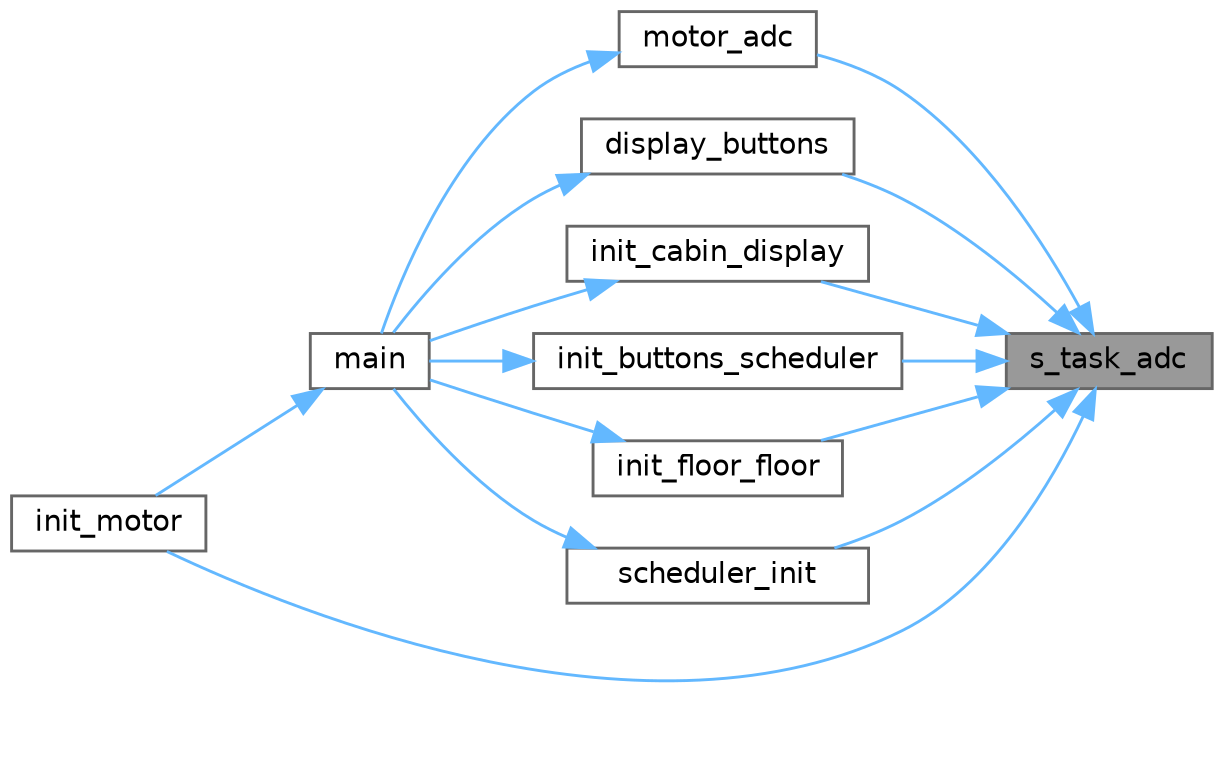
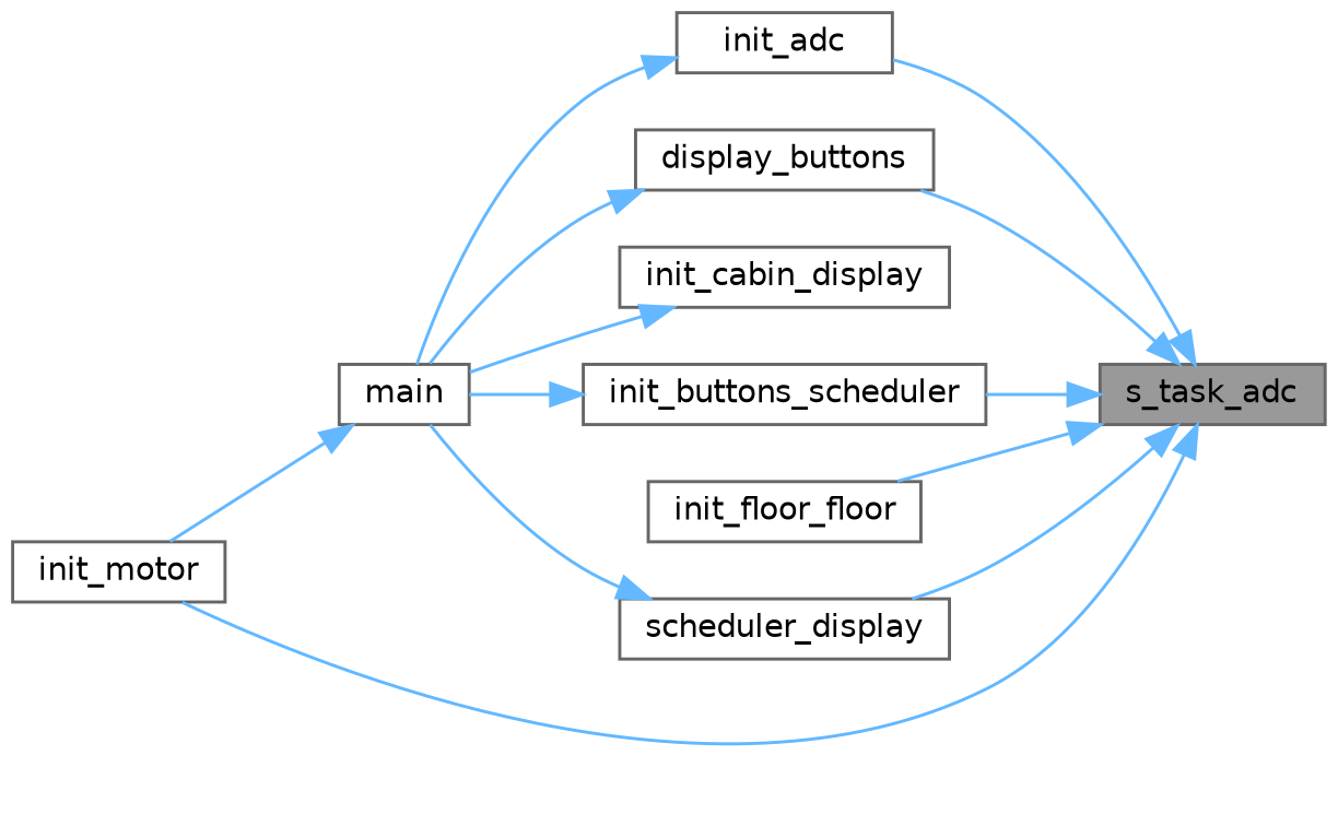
  digraph {
    rankdir=RL
    node [color=grey40 fillcolor=white fontname=Helvetica fontsize=10 shape=box style=filled]
    edge [color=steelblue1 dir=back fontname=Helvetica fontsize=10 labelfontname=Helvetica labelfontsize=10 style=solid]
    n1 [color=gray40 fillcolor=grey60 fontcolor=black height=0.2 label=s_task_adc width=0.4]
-   n2 [height=0.2 label=motor_adc width=0.4]
+   n2 [height=0.2 label=init_adc width=0.4]
    n3 [height=0.2 label=display_buttons width=0.4]
    n4 [height=0.2 label=init_cabin_display width=0.4]
    n5 [height=0.2 label=init_buttons_scheduler width=0.4]
    n6 [height=0.2 label=init_floor_floor width=0.4]
    n7 [height=0.2 label=init_motor width=0.4]
-   n8 [height=0.2 label=scheduler_init width=0.4]
+   n8 [height=0.2 label=scheduler_display width=0.4]
    n9 [height=0.2 label=main width=0.4]
    n1 -> n2
    n1 -> n3
-   n1 -> n4
    n1 -> n5
    n1 -> n6
    n1 -> n7
    n1 -> n8
    n2 -> n9
    n3 -> n9
    n4 -> n9
    n5 -> n9
-   n6 -> n9
    n8 -> n9
    n9 -> n7
  }
